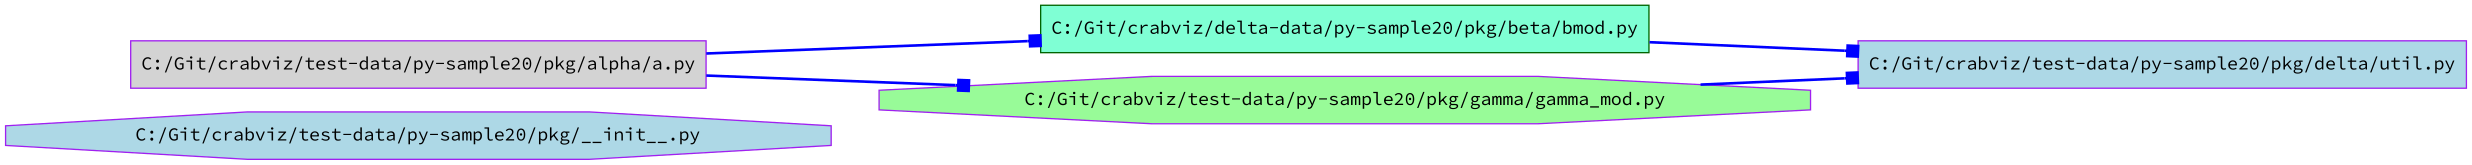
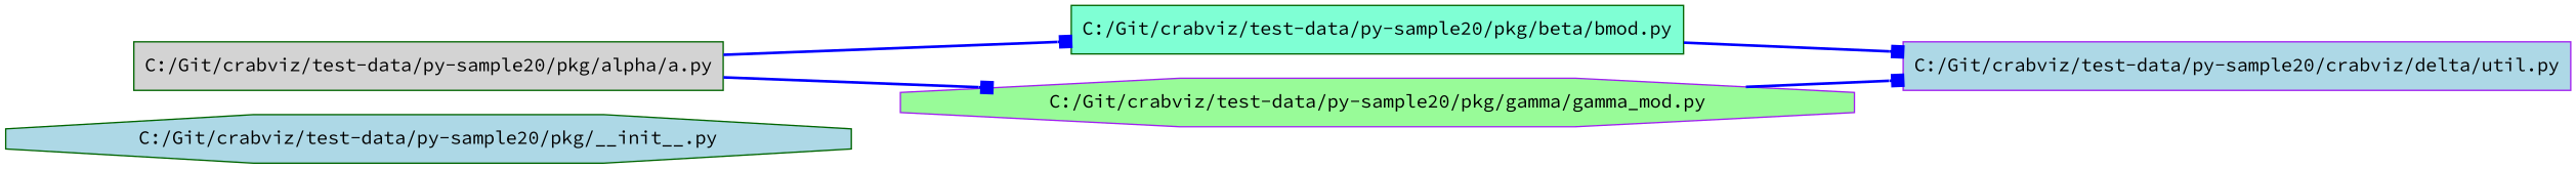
  digraph {
    fontname="Source Code Pro"
    rankdir=LR
    splines=true
    node [color=purple fillcolor=lightblue fontname="Source Code Pro" shape=box style=filled]
    edge [arrowhead=box color=blue fontname="Source Code Pro" penwidth=2]
-   "C:/Git/crabviz/test-data/py-sample20/pkg/__init__.py" [shape=octagon]
-   "C:/Git/crabviz/test-data/py-sample20/pkg/alpha/a.py" [fillcolor=lightgrey]
-   "C:/Git/crabviz/test-data/py-sample20/pkg/beta/bmod.py" [color=darkgreen fillcolor=aquamarine label="C:/Git/crabviz/delta-data/py-sample20/pkg/beta/bmod.py"]
+   "C:/Git/crabviz/test-data/py-sample20/pkg/__init__.py" [color=darkgreen shape=octagon]
+   "C:/Git/crabviz/test-data/py-sample20/pkg/alpha/a.py" [color=darkgreen fillcolor=lightgrey]
+   "C:/Git/crabviz/test-data/py-sample20/pkg/beta/bmod.py" [color=darkgreen fillcolor=aquamarine]
    "C:/Git/crabviz/test-data/py-sample20/pkg/gamma/gamma_mod.py" [fillcolor=palegreen shape=octagon]
-   "C:/Git/crabviz/test-data/py-sample20/pkg/delta/util.py"
+   "C:/Git/crabviz/test-data/py-sample20/pkg/delta/util.py" [label="C:/Git/crabviz/test-data/py-sample20/crabviz/delta/util.py"]
    "C:/Git/crabviz/test-data/py-sample20/pkg/alpha/a.py" -> "C:/Git/crabviz/test-data/py-sample20/pkg/beta/bmod.py"
    "C:/Git/crabviz/test-data/py-sample20/pkg/alpha/a.py" -> "C:/Git/crabviz/test-data/py-sample20/pkg/gamma/gamma_mod.py"
    "C:/Git/crabviz/test-data/py-sample20/pkg/beta/bmod.py" -> "C:/Git/crabviz/test-data/py-sample20/pkg/delta/util.py"
    "C:/Git/crabviz/test-data/py-sample20/pkg/gamma/gamma_mod.py" -> "C:/Git/crabviz/test-data/py-sample20/pkg/delta/util.py"
  }
